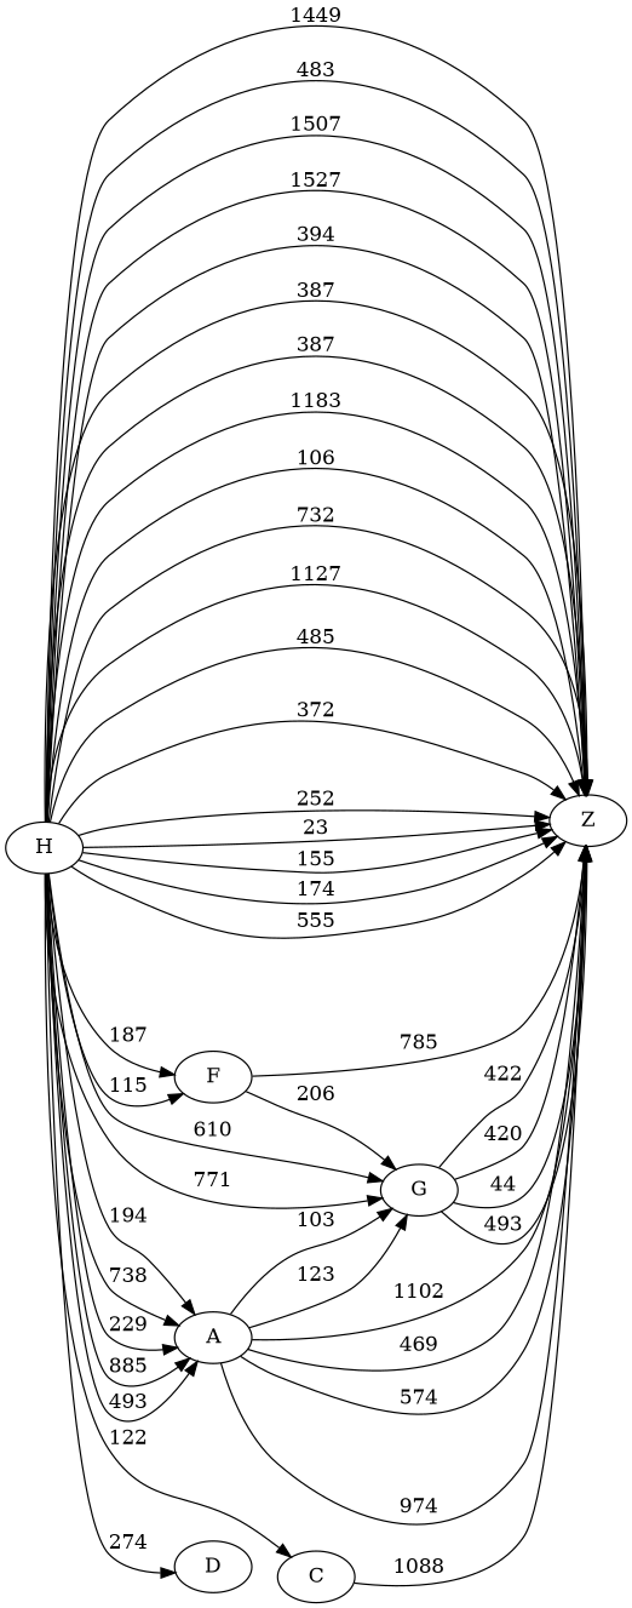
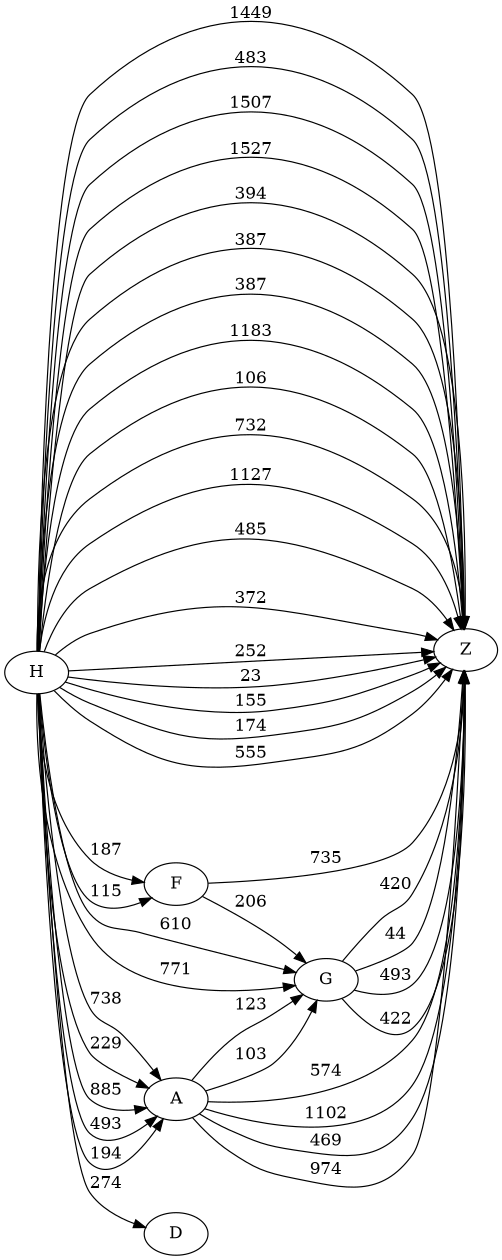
  digraph {
    rankdir=LR
    H
    F
    Z
    A
    G
-   C
    D
    H -> F [label=187]
    H -> F [label=115]
    H -> Z [label=1449]
    H -> Z [label=483]
    H -> Z [label=1507]
    H -> Z [label=1527]
    H -> Z [label=394]
    H -> Z [label=387]
    H -> Z [label=387]
    H -> Z [label=1183]
    H -> Z [label=106]
    H -> Z [label=732]
    H -> Z [label=1127]
    H -> Z [label=485]
    H -> Z [label=372]
    H -> Z [label=252]
    H -> Z [label=23]
    H -> Z [label=155]
    H -> Z [label=174]
    H -> Z [label=555]
    H -> A [label=229]
    H -> A [label=885]
    H -> A [label=493]
    H -> A [label=194]
    H -> A [label=738]
    H -> G [label=610]
    H -> G [label=771]
-   H -> C [label=122]
    H -> D [label=274]
-   F -> Z [label=785]
+   F -> Z [label=735]
    F -> G [label=206]
    A -> Z [label=1102]
    A -> Z [label=469]
    A -> Z [label=974]
    A -> Z [label=574]
    A -> G [label=123]
    A -> G [label=103]
    G -> Z [label=422]
    G -> Z [label=420]
    G -> Z [label=44]
    G -> Z [label=493]
-   C -> Z [label=1088]
  }
